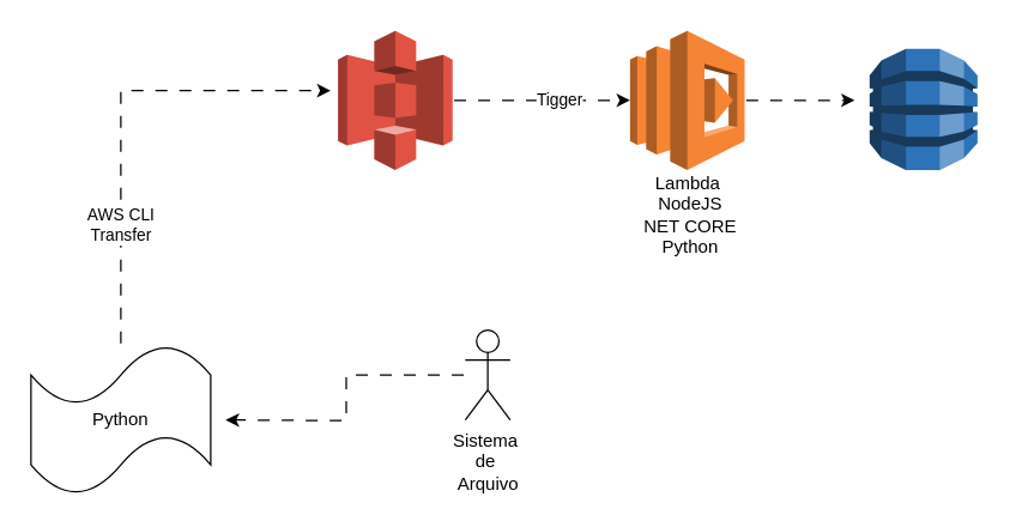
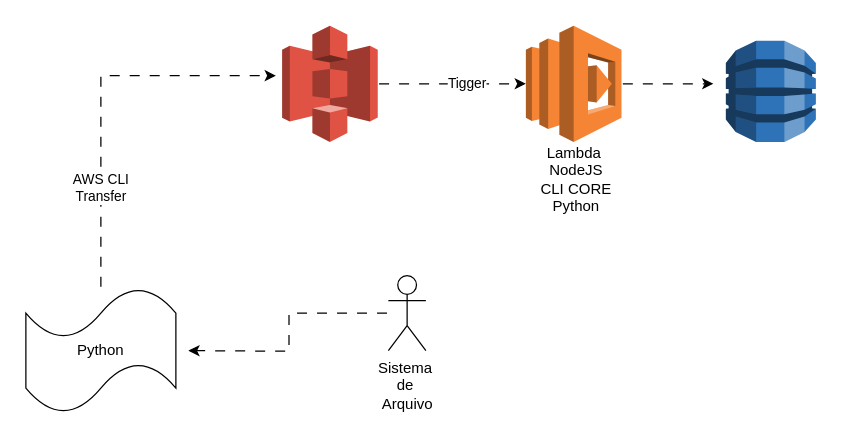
  <mxCell id="0" />
  <mxCell id="1" parent="0" />
  <mxCell id="2" style="edgeStyle=orthogonalEdgeStyle;rounded=0;orthogonalLoop=1;jettySize=auto;html=1;flowAnimation=1;" edge="1" parent="1" source="3"><mxGeometry relative="1" as="geometry"><mxPoint x="150" y="280" as="targetPoint" /></mxGeometry></mxCell>
  <mxCell id="3" value="Sistema&amp;nbsp;&lt;div&gt;de&amp;nbsp;&lt;/div&gt;&lt;div&gt;Arquivo&lt;/div&gt;" style="shape=umlActor;verticalLabelPosition=bottom;verticalAlign=top;html=1;outlineConnect=0;" vertex="1" parent="1"><mxGeometry x="310" y="220" width="30" height="60" as="geometry" /></mxCell>
  <mxCell id="4" style="edgeStyle=orthogonalEdgeStyle;rounded=0;orthogonalLoop=1;jettySize=auto;html=1;flowAnimation=1;" edge="1" parent="1" source="6"><mxGeometry relative="1" as="geometry"><mxPoint x="220" y="60" as="targetPoint" /><mxPoint x="149.5" y="260" as="sourcePoint" /><Array as="points"><mxPoint x="80" y="60" /></Array></mxGeometry></mxCell>
  <mxCell id="5" value="AWS CLI&lt;div&gt;Transfer&lt;/div&gt;" style="edgeLabel;html=1;align=center;verticalAlign=middle;resizable=0;points=[];" vertex="1" connectable="0" parent="4"><mxGeometry x="-0.477" y="1" relative="1" as="geometry"><mxPoint as="offset" /></mxGeometry></mxCell>
  <mxCell id="6" value="Python" style="shape=tape;whiteSpace=wrap;html=1;" vertex="1" parent="1"><mxGeometry x="20" y="230" width="120" height="100" as="geometry" /></mxCell>
  <mxCell id="7" style="edgeStyle=orthogonalEdgeStyle;rounded=0;orthogonalLoop=1;jettySize=auto;html=1;entryX=0;entryY=0.5;entryDx=0;entryDy=0;entryPerimeter=0;flowAnimation=1;" edge="1" parent="1" source="9" target="11"><mxGeometry relative="1" as="geometry"><mxPoint x="400" y="66.5" as="targetPoint" /></mxGeometry></mxCell>
  <mxCell id="8" value="Tigger" style="edgeLabel;html=1;align=center;verticalAlign=middle;resizable=0;points=[];" vertex="1" connectable="0" parent="7"><mxGeometry x="0.193" y="1" relative="1" as="geometry"><mxPoint as="offset" /></mxGeometry></mxCell>
  <mxCell id="9" value="" style="outlineConnect=0;dashed=0;verticalLabelPosition=bottom;verticalAlign=top;align=center;html=1;shape=mxgraph.aws3.s3;fillColor=#E05243;gradientColor=none;" vertex="1" parent="1"><mxGeometry x="225" y="20" width="76.5" height="93" as="geometry" /></mxCell>
  <mxCell id="10" style="edgeStyle=orthogonalEdgeStyle;rounded=0;orthogonalLoop=1;jettySize=auto;html=1;flowAnimation=1;" edge="1" parent="1" source="11"><mxGeometry relative="1" as="geometry"><mxPoint x="570" y="66.5" as="targetPoint" /></mxGeometry></mxCell>
  <mxCell id="11" value="" style="outlineConnect=0;dashed=0;verticalLabelPosition=bottom;verticalAlign=top;align=center;html=1;shape=mxgraph.aws3.lambda;fillColor=#F58534;gradientColor=none;" vertex="1" parent="1"><mxGeometry x="420" y="20" width="76.5" height="93" as="geometry" /></mxCell>
- <mxCell id="12" value="Lambda&amp;nbsp;&lt;div&gt;NodeJS&lt;/div&gt;&lt;div&gt;NET CORE&lt;/div&gt;&lt;div&gt;Python&lt;/div&gt;" style="text;html=1;align=center;verticalAlign=middle;resizable=0;points=[];autosize=1;strokeColor=none;fillColor=none;" vertex="1" parent="1"><mxGeometry x="415" y="108" width="90" height="70" as="geometry" /></mxCell>
+ <mxCell id="12" value="Lambda&amp;nbsp;&lt;div&gt;NodeJS&lt;/div&gt;&lt;div&gt;CLI CORE&lt;/div&gt;&lt;div&gt;Python&lt;/div&gt;" style="text;html=1;align=center;verticalAlign=middle;resizable=0;points=[];autosize=1;strokeColor=none;fillColor=none;" vertex="1" parent="1"><mxGeometry x="415" y="108" width="90" height="70" as="geometry" /></mxCell>
  <mxCell id="13" value="" style="outlineConnect=0;dashed=0;verticalLabelPosition=bottom;verticalAlign=top;align=center;html=1;shape=mxgraph.aws3.dynamo_db;fillColor=#2E73B8;gradientColor=none;" vertex="1" parent="1"><mxGeometry x="580" y="32" width="72" height="81" as="geometry" /></mxCell>
